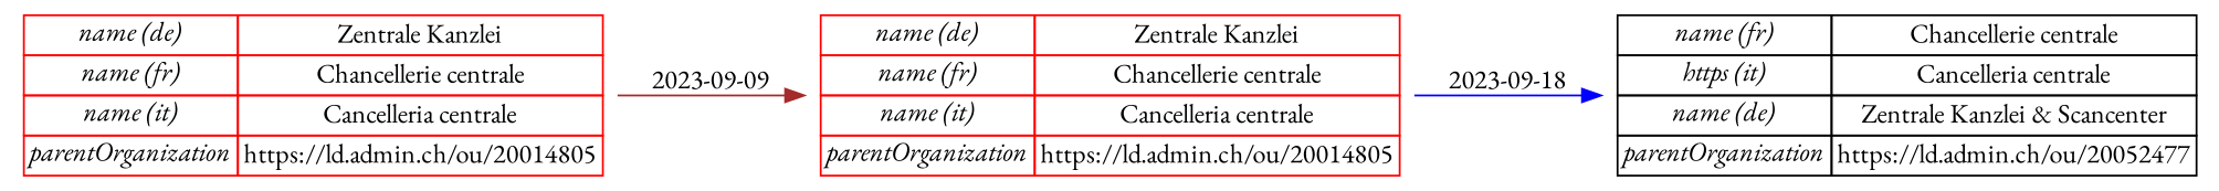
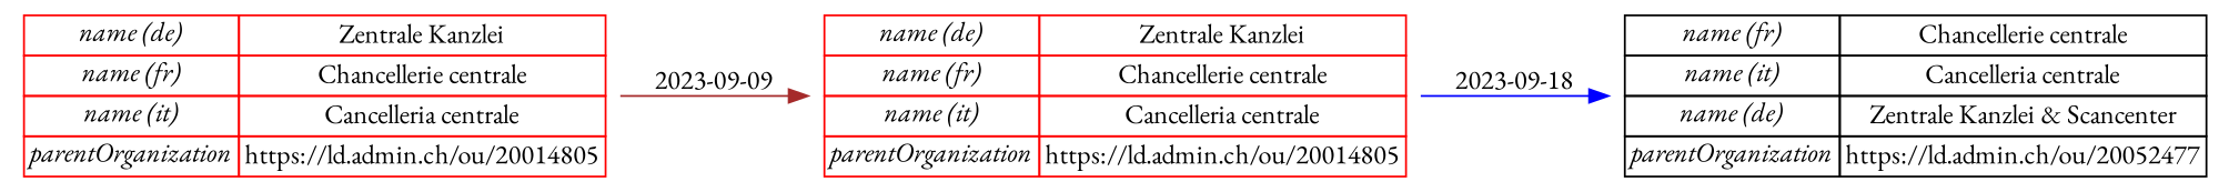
  digraph {
    rankdir=LR
    fontname="EB Garamond"
    node [color=red shape=plaintext fontname="EB Garamond"]
    edge [style=solid fontname="EB Garamond"]
    n1 [label=< <TABLE BORDER="0" CELLBORDER="1" CELLSPACING="0"> <TR><TD><I>name (de)</I></TD><TD>Zentrale Kanzlei</TD></TR> <TR><TD><I>name (fr)</I></TD><TD>Chancellerie centrale</TD></TR> <TR><TD><I>name (it)</I></TD><TD>Cancelleria centrale</TD></TR> <TR><TD><I>parentOrganization</I></TD><TD>https://ld.admin.ch/ou/20014805</TD></TR> </TABLE> >]
    n2 [label=< <TABLE BORDER="0" CELLBORDER="1" CELLSPACING="0"> <TR><TD><I>name (de)</I></TD><TD>Zentrale Kanzlei</TD></TR> <TR><TD><I>name (fr)</I></TD><TD>Chancellerie centrale</TD></TR> <TR><TD><I>name (it)</I></TD><TD>Cancelleria centrale</TD></TR> <TR><TD><I>parentOrganization</I></TD><TD>https://ld.admin.ch/ou/20014805</TD></TR> </TABLE> >]
-   n3 [label=< <TABLE BORDER="0" CELLBORDER="1" CELLSPACING="0"> <TR><TD><I>name (fr)</I></TD><TD>Chancellerie centrale</TD></TR> <TR><TD><I>https (it)</I></TD><TD>Cancelleria centrale</TD></TR> <TR><TD><I>name (de)</I></TD><TD>Zentrale Kanzlei &amp; Scancenter</TD></TR> <TR><TD><I>parentOrganization</I></TD><TD>https://ld.admin.ch/ou/20052477</TD></TR> </TABLE> > color=""]
+   n3 [label=< <TABLE BORDER="0" CELLBORDER="1" CELLSPACING="0"> <TR><TD><I>name (fr)</I></TD><TD>Chancellerie centrale</TD></TR> <TR><TD><I>name (it)</I></TD><TD>Cancelleria centrale</TD></TR> <TR><TD><I>name (de)</I></TD><TD>Zentrale Kanzlei &amp; Scancenter</TD></TR> <TR><TD><I>parentOrganization</I></TD><TD>https://ld.admin.ch/ou/20052477</TD></TR> </TABLE> > color=""]
    n1 -> n2 [label="2023-09-09" color=brown]
    n2 -> n3 [label="2023-09-18" color=blue]
  }
